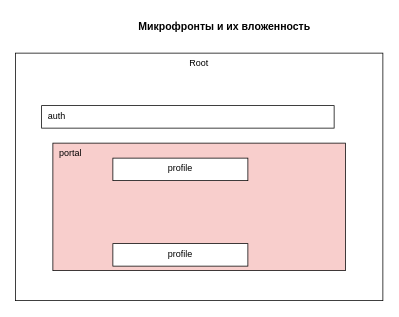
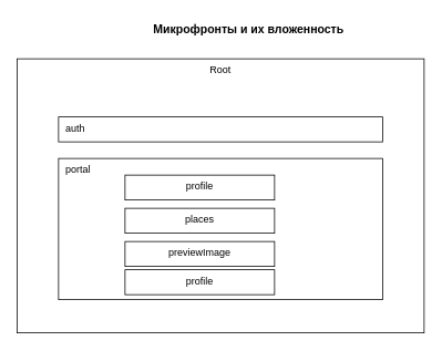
  <mxCell id="0" />
  <mxCell id="1" parent="0" />
  <mxCell id="2" value="Root" style="rounded=0;whiteSpace=wrap;html=1;align=center;verticalAlign=top;" parent="1" vertex="1"><mxGeometry x="20" y="70" width="490" height="330" as="geometry" /></mxCell>
- <mxCell id="3" value="&amp;nbsp; auth" style="rounded=0;whiteSpace=wrap;html=1;align=left;verticalAlign=top;" parent="1" vertex="1"><mxGeometry x="55" y="140" width="390" height="30" as="geometry" /></mxCell>
- <mxCell id="4" value="&amp;nbsp; portal" style="rounded=0;whiteSpace=wrap;html=1;align=left;verticalAlign=top;fillColor=#f8cecc;" parent="1" vertex="1"><mxGeometry x="70" y="190" width="390" height="170" as="geometry" /></mxCell>
+ <mxCell id="3" value="&amp;nbsp; auth" style="rounded=0;whiteSpace=wrap;html=1;align=left;verticalAlign=top;" parent="1" vertex="1"><mxGeometry x="70" y="140" width="390" height="30" as="geometry" /></mxCell>
+ <mxCell id="4" value="&amp;nbsp; portal" style="rounded=0;whiteSpace=wrap;html=1;align=left;verticalAlign=top;" parent="1" vertex="1"><mxGeometry x="70" y="190" width="390" height="170" as="geometry" /></mxCell>
  <mxCell id="5" value="profile" style="rounded=0;whiteSpace=wrap;html=1;align=center;verticalAlign=top;" parent="1" vertex="1"><mxGeometry x="150" y="210" width="180" height="30" as="geometry" /></mxCell>
+ <mxCell id="6" value="places" style="rounded=0;whiteSpace=wrap;html=1;align=center;verticalAlign=top;" parent="1" vertex="1"><mxGeometry x="150" y="250" width="180" height="30" as="geometry" /></mxCell>
+ <mxCell id="7" value="previewImage" style="rounded=0;whiteSpace=wrap;html=1;align=center;verticalAlign=top;" parent="1" vertex="1"><mxGeometry x="150" y="290" width="180" height="30" as="geometry" /></mxCell>
  <mxCell id="8" value="Микрофронты и их вложенность" style="text;html=1;strokeColor=none;fillColor=none;align=center;verticalAlign=middle;whiteSpace=wrap;rounded=0;fontStyle=1;fontSize=14;" parent="1" vertex="1"><mxGeometry x="159" y="20" width="280" height="30" as="geometry" /></mxCell>
  <mxCell id="9" value="profile" style="rounded=0;whiteSpace=wrap;html=1;align=center;verticalAlign=top;" vertex="1" parent="1"><mxGeometry x="150" y="324" width="180" height="30" as="geometry" /></mxCell>
